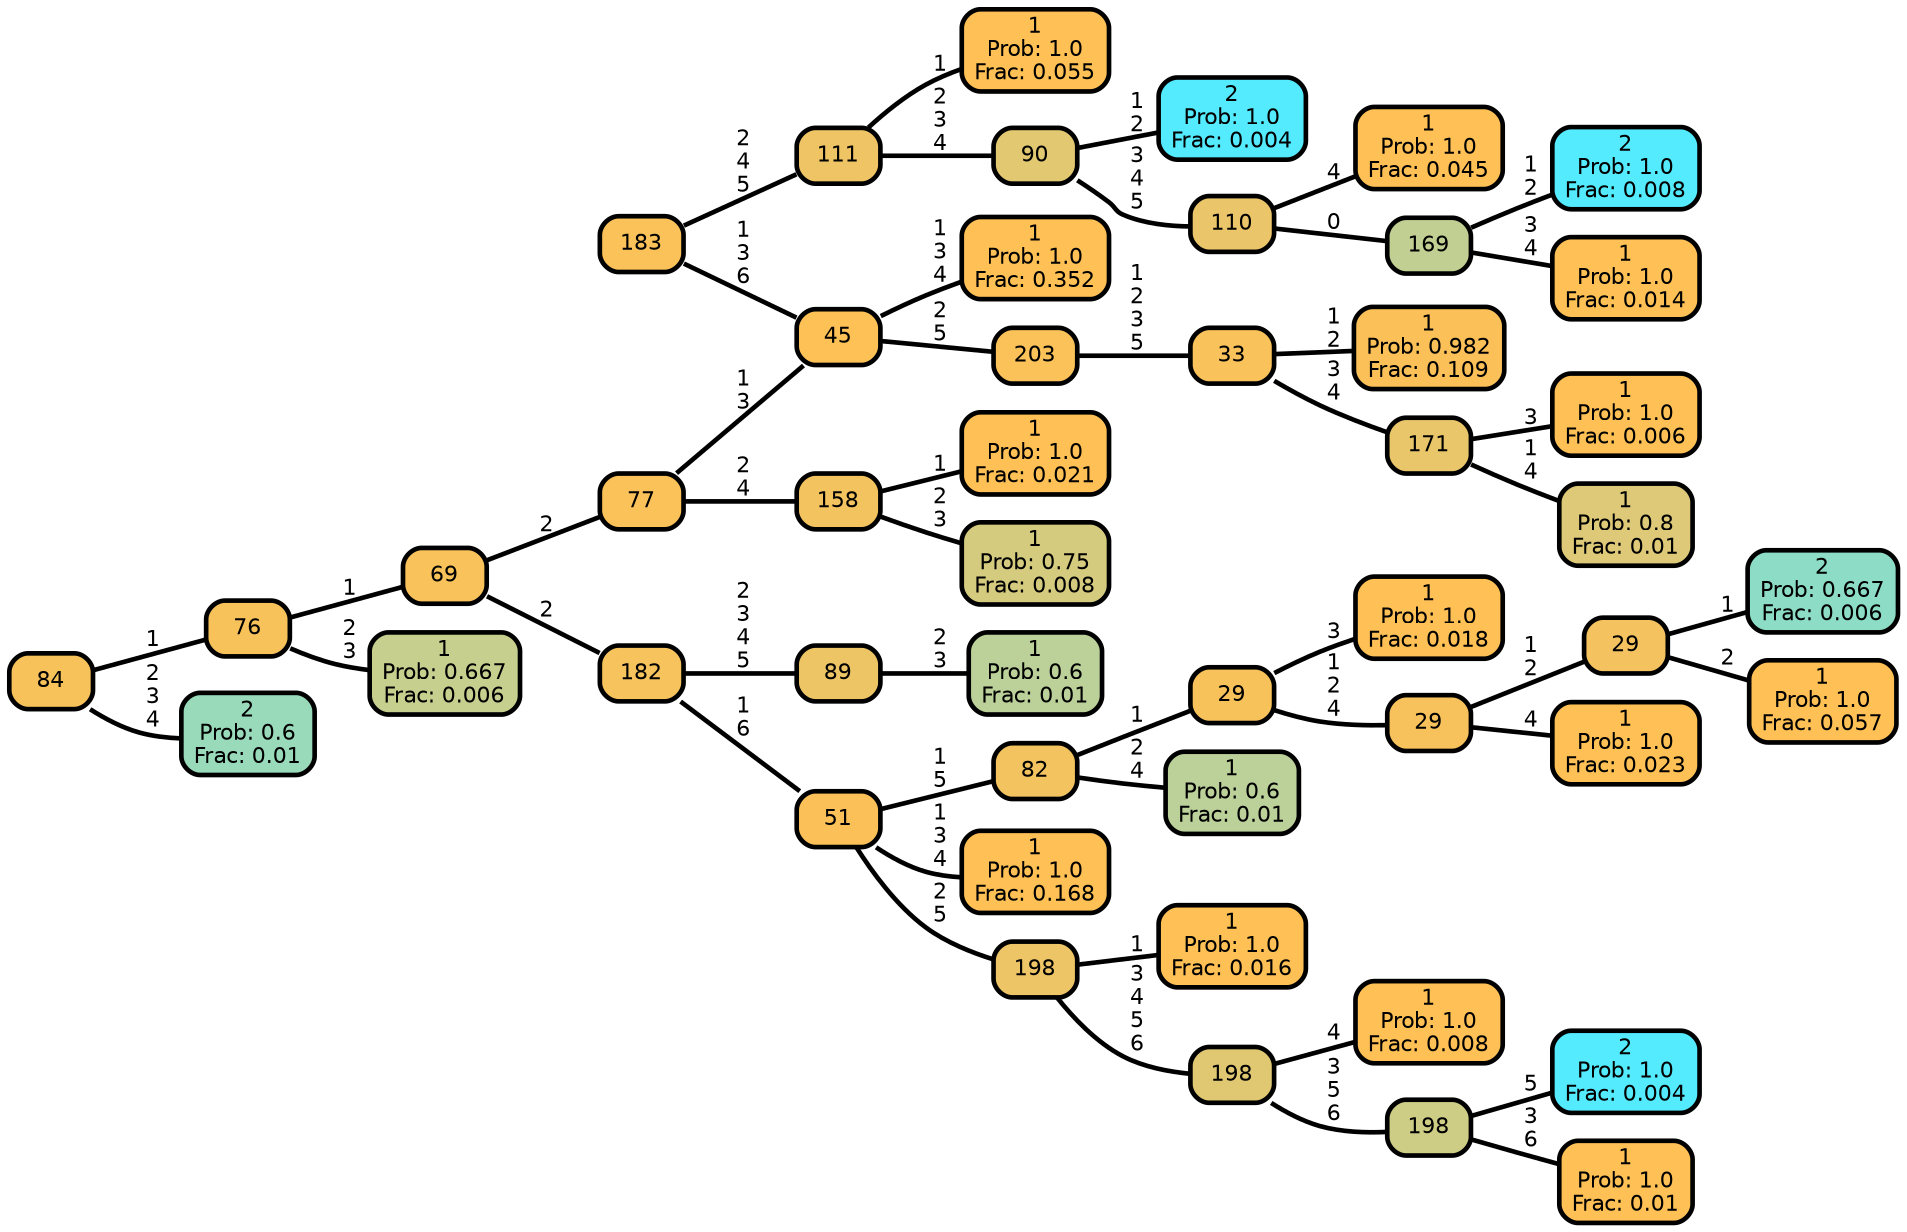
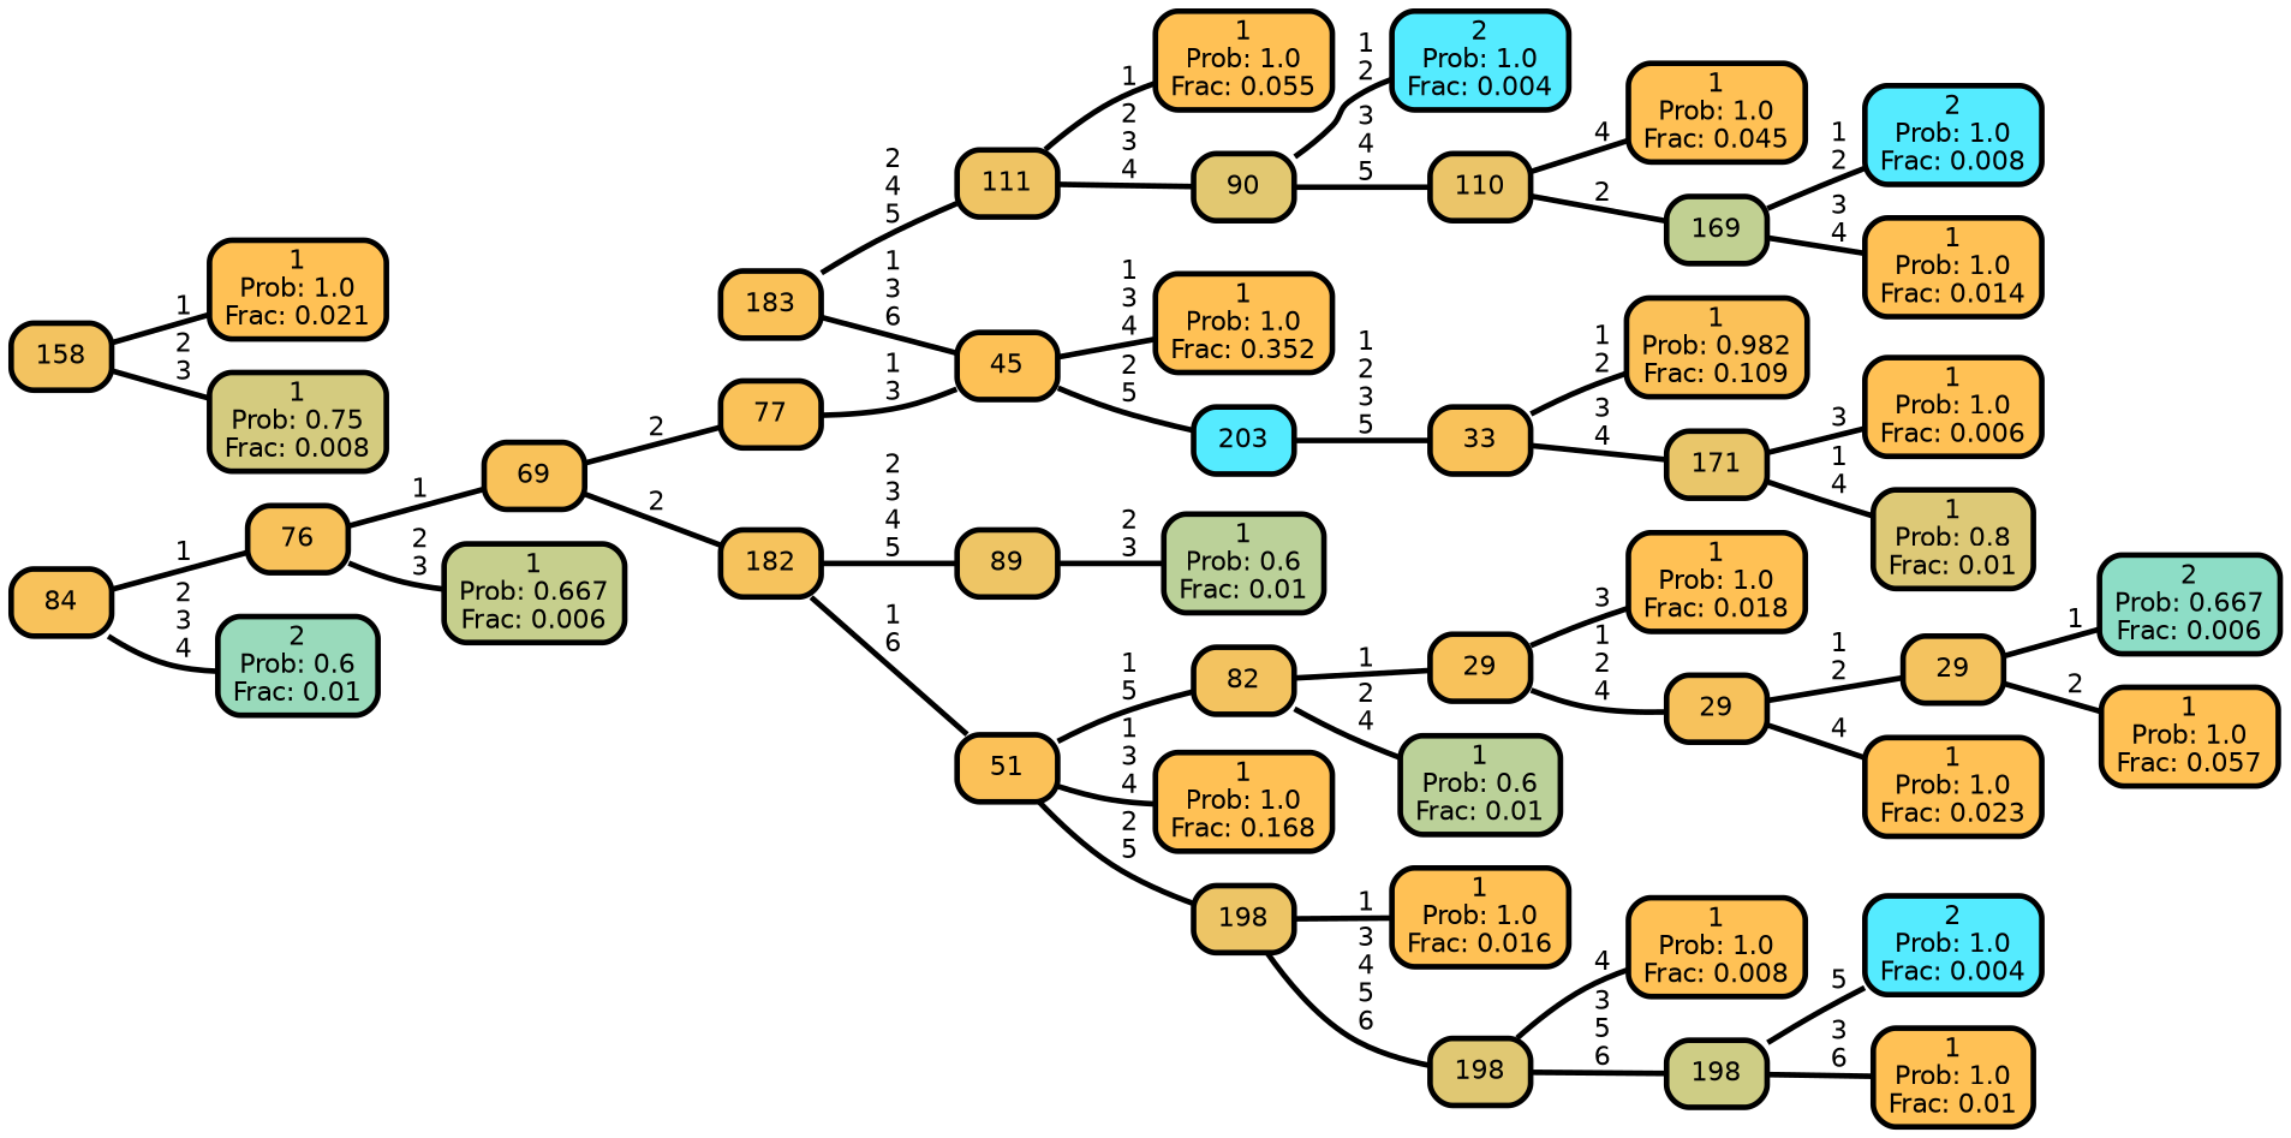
  graph {
    rankdir=LR
    ranksep="0 equally"
    splines=straight
    node [color=black fillcolor="#ffc155" fontcolor=black fontname=helvetica penwidth=3 shape=box style="filled, rounded"]
    edge [color=black fontname=helvetica penwidth=3]
    n1 [label="1\nProb: 1.0\nFrac: 0.055"]
    n2 [fillcolor="#efc464" label=111]
    n3 [fillcolor="#e2c871" label=90]
    n4 [fillcolor="#55ebff" label="2\nProb: 1.0\nFrac: 0.004"]
    n5 [fillcolor="#ebc569" label=110]
    n6 [label="1\nProb: 1.0\nFrac: 0.045"]
    n7 [fillcolor="#c1d092" label=169]
    n8 [fillcolor="#55ebff" label="2\nProb: 1.0\nFrac: 0.008"]
    n9 [label="1\nProb: 1.0\nFrac: 0.014"]
    n10 [fillcolor="#fac259" label=183]
    n11 [fillcolor="#fdc156" label=45]
    n12 [label="1\nProb: 1.0\nFrac: 0.352"]
-   n13 [fillcolor="#fac259" label=203]
+   n13 [fillcolor="#55ebff" label=203]
    n14 [fillcolor="#f9c25a" label=33]
    n15 [fillcolor="#fbc158" label="1\nProb: 0.982\nFrac: 0.109"]
    n16 [fillcolor="#e9c66a" label=171]
    n17 [label="1\nProb: 1.0\nFrac: 0.006"]
    n18 [fillcolor="#ddc977" label="1\nProb: 0.8\nFrac: 0.01"]
    n19 [fillcolor="#fac259" label=77]
    n20 [fillcolor="#f3c360" label=158]
    n21 [label="1\nProb: 1.0\nFrac: 0.021"]
    n22 [fillcolor="#d4cb7f" label="1\nProb: 0.75\nFrac: 0.008"]
    n23 [fillcolor="#f9c25a" label=69]
    n24 [fillcolor="#f6c35d" label=182]
    n25 [fillcolor="#eec565" label=89]
    n26 [fillcolor="#fbc158" label=51]
    n27 [fillcolor="#bbd199" label="1\nProb: 0.6\nFrac: 0.01"]
    n28 [fillcolor="#f3c360" label=82]
    n29 [fillcolor="#f8c25b" label=29]
    n30 [fillcolor="#bbd199" label="1\nProb: 0.6\nFrac: 0.01"]
    n31 [label="1\nProb: 1.0\nFrac: 0.018"]
    n32 [fillcolor="#f7c25c" label=29]
    n33 [fillcolor="#f4c35f" label=29]
    n34 [label="1\nProb: 1.0\nFrac: 0.023"]
    n35 [fillcolor="#8dddc6" label="2\nProb: 0.667\nFrac: 0.006"]
    n36 [label="1\nProb: 1.0\nFrac: 0.057"]
    n37 [label="1\nProb: 1.0\nFrac: 0.168"]
    n38 [fillcolor="#edc566" label=198]
    n39 [label="1\nProb: 1.0\nFrac: 0.016"]
    n40 [fillcolor="#e0c873" label=198]
    n41 [label="1\nProb: 1.0\nFrac: 0.008"]
    n42 [fillcolor="#cecd85" label=198]
    n43 [fillcolor="#55ebff" label="2\nProb: 1.0\nFrac: 0.004"]
    n44 [label="1\nProb: 1.0\nFrac: 0.01"]
    n45 [fillcolor="#f8c25b" label=76]
    n46 [fillcolor="#c6cf8d" label="1\nProb: 0.667\nFrac: 0.006"]
    n47 [fillcolor="#f8c25b" label=84]
    n48 [fillcolor="#99dabb" label="2\nProb: 0.6\nFrac: 0.01"]
    subgraph sub_1 {
      rank=same
    }
    n2 -- n1 [label=" 1"]
    n2 -- n3 [label=" 2\n 3\n 4"]
    n3 -- n4 [label=" 1\n 2"]
    n3 -- n5 [label=" 3\n 4\n 5"]
    n5 -- n6 [label=" 4"]
-   n5 -- n7 [label=" 0"]
+   n5 -- n7 [label=" 2"]
    n7 -- n8 [label=" 1\n 2"]
    n7 -- n9 [label=" 3\n 4"]
    n10 -- n2 [label=" 2\n 4\n 5"]
    n10 -- n11 [label=" 1\n 3\n 6"]
    n11 -- n12 [label=" 1\n 3\n 4"]
    n11 -- n13 [label=" 2\n 5"]
    n13 -- n14 [label=" 1\n 2\n 3\n 5"]
    n14 -- n15 [label=" 1\n 2"]
    n14 -- n16 [label=" 3\n 4"]
    n16 -- n17 [label=" 3"]
    n16 -- n18 [label=" 1\n 4"]
    n19 -- n11 [label=" 1\n 3"]
-   n19 -- n20 [label=" 2\n 4"]
    n20 -- n21 [label=" 1"]
    n20 -- n22 [label=" 2\n 3"]
    n23 -- n19 [label=" 2"]
    n23 -- n24 [label=" 2"]
    n24 -- n25 [label=" 2\n 3\n 4\n 5"]
    n24 -- n26 [label=" 1\n 6"]
    n25 -- n27 [label=" 2\n 3"]
    n26 -- n28 [label=" 1\n 5"]
    n26 -- n37 [label=" 1\n 3\n 4"]
    n26 -- n38 [label=" 2\n 5"]
    n28 -- n29 [label=" 1"]
    n28 -- n30 [label=" 2\n 4"]
    n29 -- n31 [label=" 3"]
    n29 -- n32 [label=" 1\n 2\n 4"]
    n32 -- n33 [label=" 1\n 2"]
    n32 -- n34 [label=" 4"]
    n33 -- n35 [label=" 1"]
    n33 -- n36 [label=" 2"]
    n38 -- n39 [label=" 1"]
    n38 -- n40 [label=" 3\n 4\n 5\n 6"]
    n40 -- n41 [label=" 4"]
    n40 -- n42 [label=" 3\n 5\n 6"]
    n42 -- n43 [label=" 5"]
    n42 -- n44 [label=" 3\n 6"]
    n45 -- n23 [label=" 1"]
    n45 -- n46 [label=" 2\n 3"]
    n47 -- n45 [label=" 1"]
    n47 -- n48 [label=" 2\n 3\n 4"]
  }
